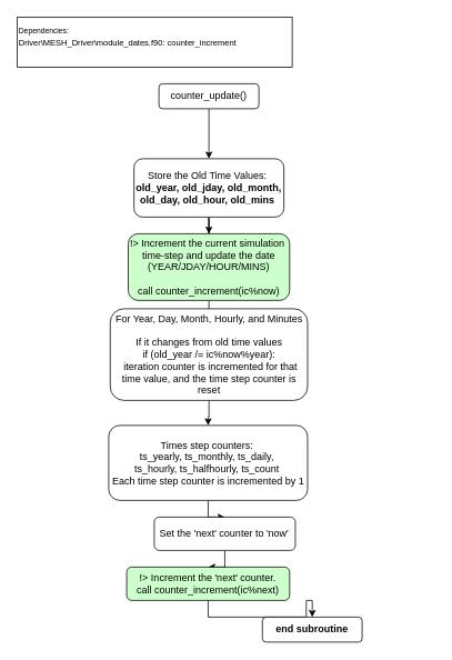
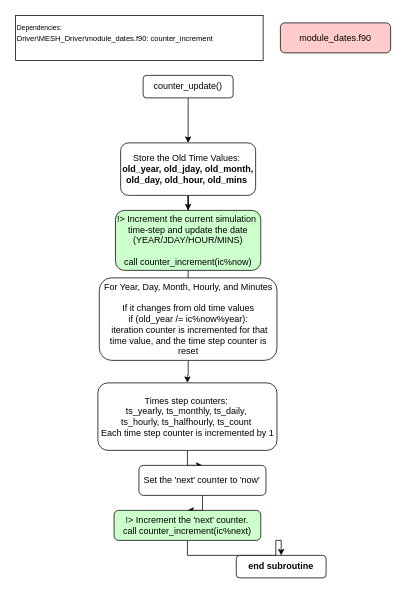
  <mxCell id="0" />
  <mxCell id="1" parent="0" />
+ <mxCell id="2" value="module_dates.f90" style="rounded=1;whiteSpace=wrap;html=1;fillColor=#FFCCCC;" parent="1" vertex="1"><mxGeometry x="373" y="30" width="147" height="40" as="geometry" /></mxCell>
  <mxCell id="3" value="&lt;div&gt;&lt;font style=&quot;font-size: 9px;&quot;&gt;Dependencies:&lt;/font&gt;&lt;/div&gt;&lt;div&gt;&lt;font style=&quot;&quot;&gt;&lt;font size=&quot;1&quot;&gt;Driver\MESH_Driver\module_dates.f90: counter_increment&lt;/font&gt;&lt;/font&gt;&lt;/div&gt;&lt;div&gt;&lt;br&gt;&lt;/div&gt;" style="rounded=0;whiteSpace=wrap;html=1;align=left;" parent="1" vertex="1"><mxGeometry x="20" y="20" width="330" height="60" as="geometry" /></mxCell>
  <mxCell id="4" value="" style="edgeStyle=orthogonalEdgeStyle;rounded=0;orthogonalLoop=1;jettySize=auto;html=1;" parent="1" source="5" target="7" edge="1"><mxGeometry relative="1" as="geometry" /></mxCell>
  <mxCell id="5" value="counter_update()" style="rounded=1;whiteSpace=wrap;html=1;" parent="1" vertex="1"><mxGeometry x="190" y="100" width="120" height="30" as="geometry" /></mxCell>
  <mxCell id="6" value="" style="edgeStyle=orthogonalEdgeStyle;rounded=0;orthogonalLoop=1;jettySize=auto;html=1;" parent="1" source="7" target="9" edge="1"><mxGeometry relative="1" as="geometry" /></mxCell>
  <mxCell id="7" value="Store the Old Time Values:&amp;nbsp;&lt;div&gt;&lt;b&gt;old_year, old_jday, old_month, old_day, old_hour, old_mins&lt;/b&gt;&amp;nbsp;&lt;/div&gt;" style="whiteSpace=wrap;html=1;rounded=1;" parent="1" vertex="1"><mxGeometry x="160" y="190" width="180" height="70" as="geometry" /></mxCell>
  <mxCell id="8" style="edgeStyle=orthogonalEdgeStyle;rounded=0;orthogonalLoop=1;jettySize=auto;html=1;" parent="1" source="9" target="11" edge="1"><mxGeometry relative="1" as="geometry" /></mxCell>
  <mxCell id="9" value="&lt;div&gt;!&amp;gt;&amp;nbsp;Increment the current simulation&amp;nbsp; time-step and update the date (YEAR/JDAY/HOUR/MINS)&lt;/div&gt;&lt;div&gt;&lt;br&gt;&lt;/div&gt;call counter_increment(ic%now)" style="whiteSpace=wrap;html=1;rounded=1;fillColor=#CCFFCC;" parent="1" vertex="1"><mxGeometry x="153.13" y="280" width="193.75" height="80" as="geometry" /></mxCell>
  <mxCell id="10" value="" style="edgeStyle=orthogonalEdgeStyle;rounded=0;orthogonalLoop=1;jettySize=auto;html=1;" parent="1" source="11" target="13" edge="1"><mxGeometry relative="1" as="geometry" /></mxCell>
  <mxCell id="11" value="&lt;div&gt;For Year, Day, Month, Hourly, and Minutes&lt;/div&gt;&lt;div&gt;&lt;br&gt;&lt;/div&gt;&lt;div&gt;If it changes from old time values&lt;/div&gt;&lt;div&gt;if (old_year /= ic%now%year):&lt;/div&gt;&lt;div&gt;&amp;nbsp;iteration counter is incremented for that time value, and the time step counter is reset&lt;/div&gt;" style="whiteSpace=wrap;html=1;rounded=1;" parent="1" vertex="1"><mxGeometry x="131.56" y="370" width="236.88" height="110" as="geometry" /></mxCell>
  <mxCell id="12" style="edgeStyle=orthogonalEdgeStyle;rounded=0;orthogonalLoop=1;jettySize=auto;html=1;" parent="1" source="13" target="15" edge="1"><mxGeometry relative="1" as="geometry" /></mxCell>
  <mxCell id="13" value="&lt;div&gt;Times step counters:&amp;nbsp;&lt;/div&gt;&lt;div&gt;ts_yearly,&amp;nbsp;ts_monthly,&amp;nbsp;ts_daily,&amp;nbsp;&lt;/div&gt;&lt;div&gt;ts_hourly,&amp;nbsp;ts_halfhourly,&amp;nbsp;&lt;span style=&quot;background-color: initial;&quot;&gt;ts_count&amp;nbsp;&lt;/span&gt;&lt;/div&gt;Each time step counter is incremented by 1" style="whiteSpace=wrap;html=1;rounded=1;" parent="1" vertex="1"><mxGeometry x="129.7" y="510" width="238.74" height="90" as="geometry" /></mxCell>
  <mxCell id="14" value="" style="edgeStyle=orthogonalEdgeStyle;rounded=0;orthogonalLoop=1;jettySize=auto;html=1;" parent="1" source="15" target="17" edge="1"><mxGeometry relative="1" as="geometry" /></mxCell>
  <mxCell id="15" value="Set the 'next' counter to 'now'" style="whiteSpace=wrap;html=1;rounded=1;" parent="1" vertex="1"><mxGeometry x="184.39" y="620" width="169.37" height="40" as="geometry" /></mxCell>
  <mxCell id="16" style="edgeStyle=orthogonalEdgeStyle;rounded=0;orthogonalLoop=1;jettySize=auto;html=1;" parent="1" source="17" target="18" edge="1"><mxGeometry relative="1" as="geometry" /></mxCell>
  <mxCell id="17" value="&lt;div&gt;!&amp;gt; Increment the 'next' counter.&lt;/div&gt;&lt;div&gt;call counter_increment(ic%next)&lt;/div&gt;" style="whiteSpace=wrap;html=1;rounded=1;fillColor=#CCFFCC;" parent="1" vertex="1"><mxGeometry x="151.27" y="680" width="195.61" height="40" as="geometry" /></mxCell>
  <mxCell id="18" value="end subroutine" style="whiteSpace=wrap;html=1;fillColor=#FFFFFF;rounded=1;fontStyle=1;" parent="1" vertex="1"><mxGeometry x="314.2" y="740" width="119.75" height="30" as="geometry" /></mxCell>
